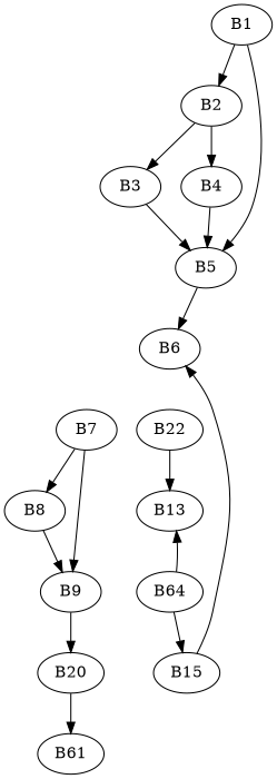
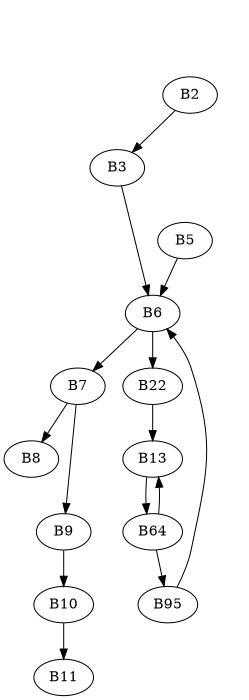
  digraph {
-   B1 [entry=true]
    B2
    B5
    B3
-   B4
    B6
    B7
    n8 [label=B22]
    B8
    B9
    B13
-   B10 [label=B20]
-   B11 [label=B61]
+   B10
+   B11
    n14 [label=B64]
-   B15
-   B1 -> B2
-   B1 -> B5
+   B15 [label=B95]
    B2 -> B3
-   B2 -> B4
    B5 -> B6
-   B3 -> B5
-   B4 -> B5
+   B3 -> B6
+   B6 -> B7
+   B6 -> n8
    B7 -> B8
    B7 -> B9
    n8 -> B13
-   B8 -> B9
    B9 -> B10
+   B13 -> n14
    B10 -> B11
    n14 -> B13
    n14 -> B15
    B15 -> B6
  }
